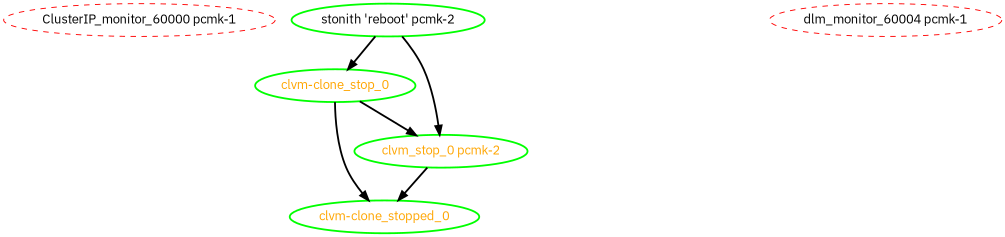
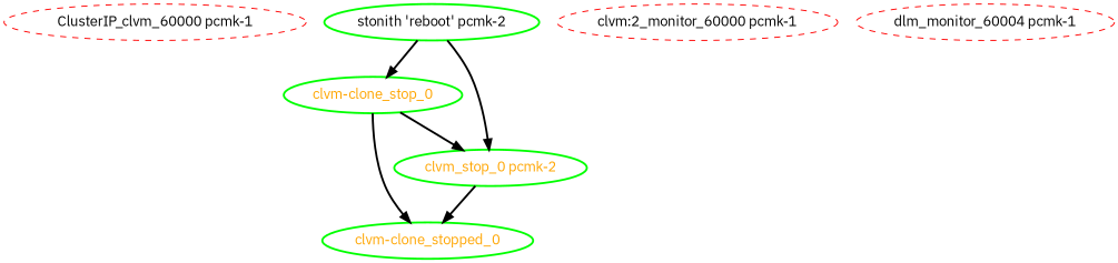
  digraph {
    fontname="IBM Plex Sans"
    node [color=green fontcolor=black fontname="IBM Plex Sans" style=bold]
    edge [fontname="IBM Plex Sans" style=bold]
-   "ClusterIP_monitor_60000 pcmk-1" [color=red style=dashed]
+   "ClusterIP_monitor_60000 pcmk-1" [color=red style=dashed label="ClusterIP_clvm_60000 pcmk-1"]
    "clvm-clone_stop_0" [fontcolor=orange]
    "clvm-clone_stopped_0" [fontcolor=orange]
    "clvm_stop_0 pcmk-2" [fontcolor=orange]
+   "clvm:2_monitor_60000 pcmk-1" [color=red style=dashed]
    n6 [color=red label="dlm_monitor_60004 pcmk-1" style=dashed]
    "stonith 'reboot' pcmk-2"
    "clvm-clone_stop_0" -> "clvm-clone_stopped_0"
    "clvm-clone_stop_0" -> "clvm_stop_0 pcmk-2"
    "clvm_stop_0 pcmk-2" -> "clvm-clone_stopped_0"
    "stonith 'reboot' pcmk-2" -> "clvm-clone_stop_0"
    "stonith 'reboot' pcmk-2" -> "clvm_stop_0 pcmk-2"
  }
